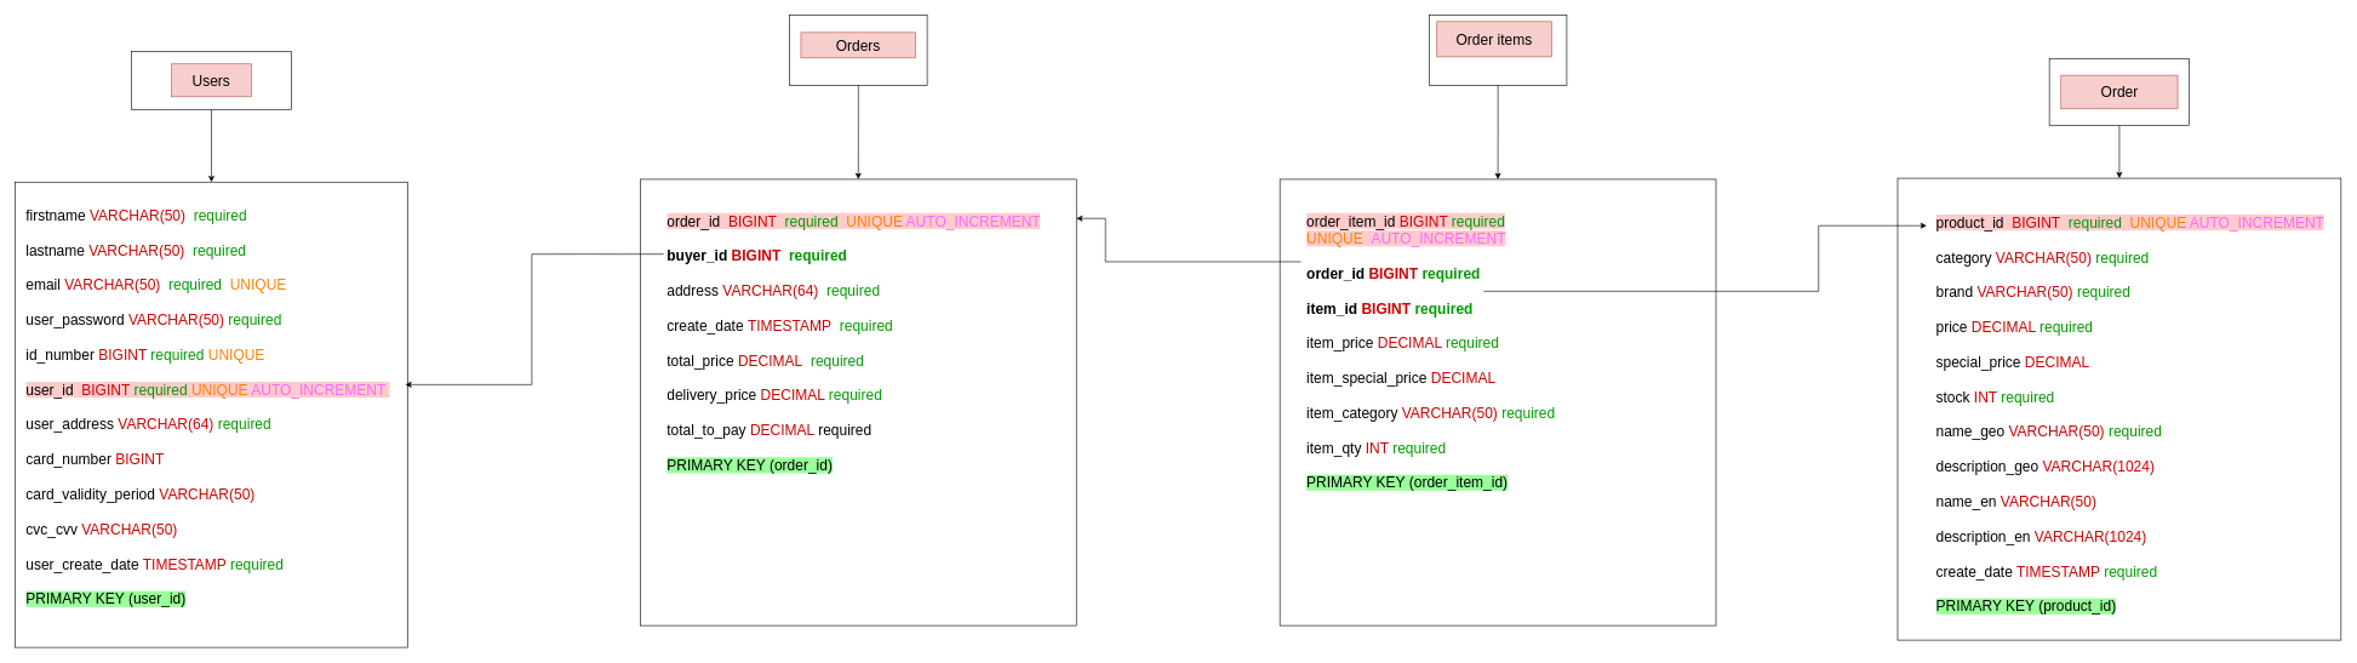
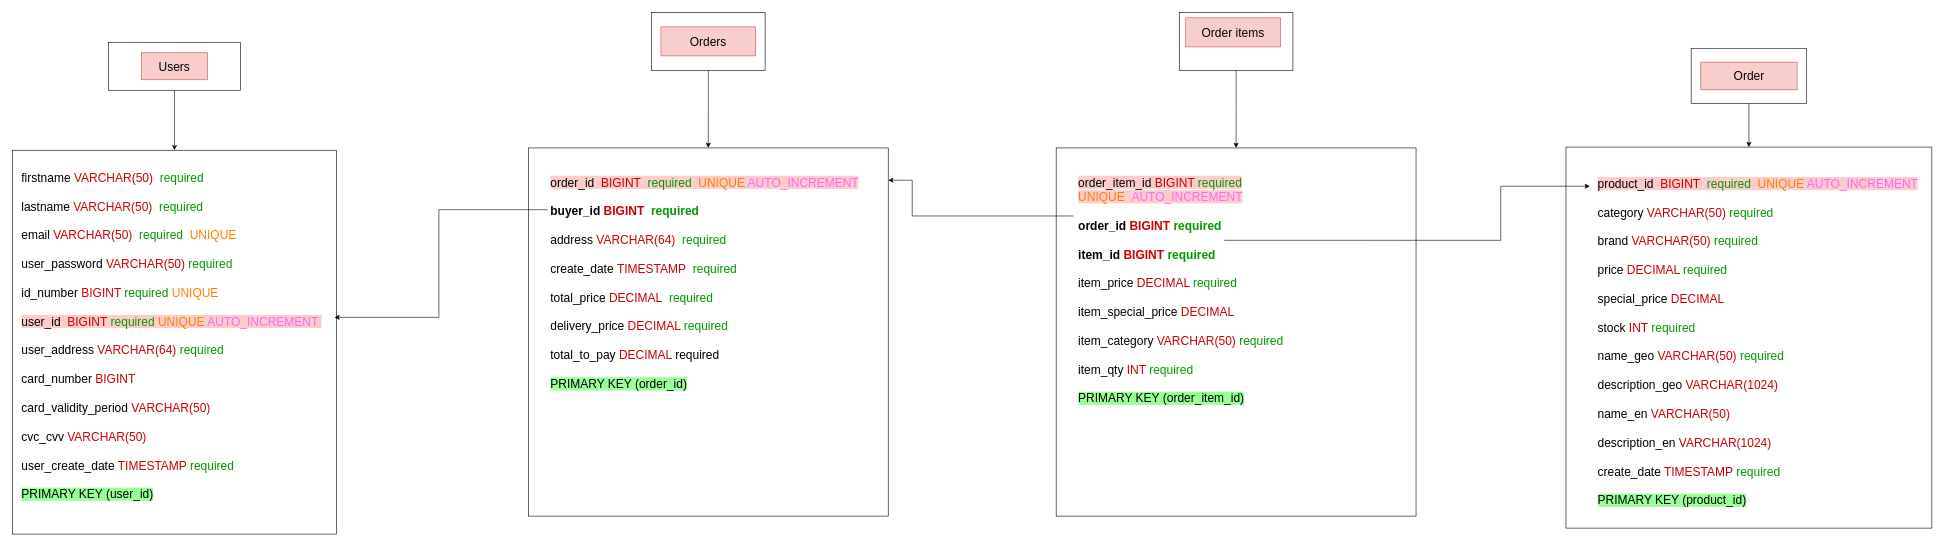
  <mxCell id="0" />
  <mxCell id="1" parent="0" />
  <mxCell id="2" value="" style="group" parent="1" vertex="1" connectable="0"><mxGeometry x="230" y="90" width="170" height="60" as="geometry" /></mxCell>
  <mxCell id="3" value="" style="rounded=0;whiteSpace=wrap;html=1;" parent="2" vertex="1"><mxGeometry x="-50" y="-20" width="220" height="80" as="geometry" /></mxCell>
  <mxCell id="4" value="Users" style="text;html=1;strokeColor=#b85450;fillColor=#f8cecc;align=center;verticalAlign=middle;whiteSpace=wrap;rounded=0;fontSize=20;" parent="2" vertex="1"><mxGeometry x="5" y="-2.5" width="110" height="45" as="geometry" /></mxCell>
  <mxCell id="5" value="" style="rounded=0;whiteSpace=wrap;html=1;" parent="1" vertex="1"><mxGeometry x="20" y="250" width="540" height="640" as="geometry" /></mxCell>
  <mxCell id="6" value="" style="edgeStyle=orthogonalEdgeStyle;rounded=0;orthogonalLoop=1;jettySize=auto;html=1;fontSize=20;" parent="1" source="3" target="5" edge="1"><mxGeometry relative="1" as="geometry" /></mxCell>
  <mxCell id="7" value="&lt;br&gt;firstname&amp;nbsp;&lt;font color=&quot;#cc0000&quot;&gt;VARCHAR(50)&amp;nbsp; &lt;/font&gt;&lt;font color=&quot;#009900&quot;&gt;required&lt;/font&gt;&lt;br&gt;&lt;br&gt;lastname&amp;nbsp;&lt;span style=&quot;color: rgb(204 , 0 , 0)&quot;&gt;VARCHAR(50)&amp;nbsp; &lt;/span&gt;&lt;font color=&quot;#009900&quot;&gt;required&lt;/font&gt;&lt;br&gt;&lt;br&gt;email&amp;nbsp;&lt;span style=&quot;color: rgb(204 , 0 , 0)&quot;&gt;VARCHAR(50)&amp;nbsp; &lt;/span&gt;&lt;font color=&quot;#009900&quot;&gt;required&amp;nbsp; &lt;/font&gt;&lt;font color=&quot;#ff8000&quot;&gt;UNIQUE&lt;/font&gt;&lt;br&gt;&lt;br&gt;user_password&amp;nbsp;&lt;span style=&quot;color: rgb(204 , 0 , 0)&quot;&gt;VARCHAR(50) &lt;/span&gt;&lt;font color=&quot;#009900&quot;&gt;required&lt;/font&gt;&lt;br&gt;&lt;br&gt;id_number&amp;nbsp;&lt;font color=&quot;#cc0000&quot;&gt;BIGINT &lt;/font&gt;&lt;font color=&quot;#009900&quot;&gt;required &lt;/font&gt;&lt;font color=&quot;#ff8000&quot;&gt;UNIQUE&lt;/font&gt;&lt;br&gt;&lt;br&gt;&lt;span style=&quot;background-color: rgb(255 , 204 , 204)&quot;&gt;user_id&amp;nbsp; &lt;font color=&quot;#cc0000&quot;&gt;BIGINT&amp;nbsp;&lt;/font&gt;&lt;font color=&quot;#009900&quot;&gt;required &lt;/font&gt;&lt;font color=&quot;#ff8000&quot;&gt;UNIQUE &lt;/font&gt;&lt;font color=&quot;#ff66ff&quot;&gt;AUTO_INCREMENT&lt;/font&gt;&lt;font color=&quot;#ff8000&quot;&gt;&amp;nbsp;&lt;br&gt;&lt;/font&gt;&lt;/span&gt;&lt;br&gt;user_address &lt;font color=&quot;#cc0000&quot;&gt;VARCHAR(64) &lt;/font&gt;&lt;font color=&quot;#009900&quot;&gt;required&lt;/font&gt;&lt;br&gt;&lt;br&gt;&#09;card_number &lt;font color=&quot;#cc0000&quot;&gt;BIGINT&lt;br&gt;&lt;/font&gt;&lt;br&gt;card_validity_period &lt;font color=&quot;#cc0000&quot;&gt;VARCHAR(50)&lt;br&gt;&lt;/font&gt;&lt;br&gt;cvc_cvv&amp;nbsp;&lt;font color=&quot;#cc0000&quot;&gt;VARCHAR(50)&lt;/font&gt;&lt;br&gt;&lt;br&gt;user_create_date &lt;font color=&quot;#cc0000&quot;&gt;TIMESTAMP &lt;/font&gt;&lt;font color=&quot;#009900&quot;&gt;required&lt;/font&gt;&lt;br&gt;&lt;br&gt;&lt;span style=&quot;background-color: rgb(153 , 255 , 153)&quot;&gt;PRIMARY KEY (user_id)&lt;/span&gt;" style="text;html=1;strokeColor=none;fillColor=none;spacing=5;spacingTop=-20;whiteSpace=wrap;overflow=hidden;rounded=0;fontSize=20;" parent="1" vertex="1"><mxGeometry x="30" y="270" width="520" height="600" as="geometry" /></mxCell>
  <mxCell id="8" value="" style="group" parent="1" vertex="1" connectable="0"><mxGeometry x="880" y="20" width="600" height="840" as="geometry" /></mxCell>
  <mxCell id="9" value="" style="group" parent="8" vertex="1" connectable="0"><mxGeometry x="205.263" width="189.474" height="96.923" as="geometry" /></mxCell>
  <mxCell id="10" value="" style="rounded=0;whiteSpace=wrap;html=1;" parent="9" vertex="1"><mxGeometry width="189.474" height="96.923" as="geometry" /></mxCell>
- <mxCell id="11" value="Orders" style="text;html=1;strokeColor=#b85450;fillColor=#f8cecc;align=center;verticalAlign=middle;whiteSpace=wrap;rounded=0;fontSize=20;" parent="9" vertex="1"><mxGeometry x="15.789" y="24.231" width="157.895" height="35" as="geometry" /></mxCell>
+ <mxCell id="11" value="Orders" style="text;html=1;strokeColor=#b85450;fillColor=#f8cecc;align=center;verticalAlign=middle;whiteSpace=wrap;rounded=0;fontSize=20;" parent="9" vertex="1"><mxGeometry x="15.789" y="24.231" width="157.895" height="48.462" as="geometry" /></mxCell>
  <mxCell id="12" value="" style="rounded=0;whiteSpace=wrap;html=1;" parent="8" vertex="1"><mxGeometry y="226.154" width="600" height="613.846" as="geometry" /></mxCell>
  <mxCell id="13" value="" style="edgeStyle=orthogonalEdgeStyle;rounded=0;orthogonalLoop=1;jettySize=auto;html=1;fontSize=20;" parent="8" source="10" target="12" edge="1"><mxGeometry relative="1" as="geometry" /></mxCell>
  <mxCell id="14" value="&lt;br&gt;&lt;span style=&quot;background-color: rgb(255 , 204 , 204)&quot;&gt;order_id&amp;nbsp;&amp;nbsp;&lt;font color=&quot;#cc0000&quot;&gt;BIGINT&amp;nbsp;&amp;nbsp;&lt;/font&gt;&lt;font color=&quot;#009900&quot;&gt;required&amp;nbsp; &lt;/font&gt;&lt;font color=&quot;#ff8000&quot;&gt;UNIQUE &lt;/font&gt;&lt;font color=&quot;#ff66ff&quot;&gt;AUTO_INCREMENT&lt;/font&gt;&lt;br&gt;&lt;/span&gt;&lt;br&gt;&lt;b&gt;buyer_id&amp;nbsp;&lt;span style=&quot;color: rgb(204 , 0 , 0)&quot;&gt;BIGINT&amp;nbsp;&amp;nbsp;&lt;/span&gt;&lt;font color=&quot;#009900&quot;&gt;required&amp;nbsp;&lt;/font&gt;&lt;br&gt;&lt;/b&gt;&lt;br&gt;address&amp;nbsp;&lt;span style=&quot;color: rgb(204 , 0 , 0)&quot;&gt;VARCHAR(64)&amp;nbsp; &lt;/span&gt;&lt;font color=&quot;#009900&quot;&gt;required&lt;/font&gt;&lt;br&gt;&lt;br&gt;create_date&amp;nbsp;&lt;font color=&quot;#cc0000&quot;&gt;TIMESTAMP&amp;nbsp; &lt;/font&gt;&lt;font color=&quot;#009900&quot;&gt;required&lt;/font&gt;&lt;br&gt;&lt;br&gt;total_price&amp;nbsp;&lt;font color=&quot;#cc0000&quot;&gt;DECIMAL&amp;nbsp; &lt;/font&gt;&lt;font color=&quot;#009900&quot;&gt;required&lt;/font&gt;&lt;br&gt;&lt;br&gt;delivery_price &lt;font color=&quot;#cc0000&quot;&gt;DECIMAL &lt;/font&gt;&lt;font color=&quot;#009900&quot;&gt;required&lt;/font&gt;&lt;br&gt;&lt;br&gt;total_to_pay &lt;font color=&quot;#cc0000&quot;&gt;DECIMAL &lt;/font&gt;required&lt;br&gt;&lt;br&gt;&lt;span style=&quot;background-color: rgb(153 , 255 , 153)&quot;&gt;PRIMARY KEY (order_id)&lt;/span&gt;&lt;font color=&quot;#009900&quot;&gt;&lt;br&gt;&lt;/font&gt;" style="text;html=1;strokeColor=none;fillColor=none;spacing=5;spacingTop=-20;whiteSpace=wrap;overflow=hidden;rounded=0;fontSize=20;" parent="8" vertex="1"><mxGeometry x="31.579" y="258.463" width="552.632" height="500.775" as="geometry" /></mxCell>
  <mxCell id="15" value="" style="group" parent="1" vertex="1" connectable="0"><mxGeometry x="2610" y="80" width="610" height="800" as="geometry" /></mxCell>
  <mxCell id="16" value="" style="group" parent="15" vertex="1" connectable="0"><mxGeometry x="208.684" width="192.632" height="92.308" as="geometry" /></mxCell>
  <mxCell id="17" value="" style="rounded=0;whiteSpace=wrap;html=1;" parent="16" vertex="1"><mxGeometry width="192.632" height="92.308" as="geometry" /></mxCell>
  <mxCell id="18" value="Order" style="text;html=1;strokeColor=#b85450;fillColor=#f8cecc;align=center;verticalAlign=middle;whiteSpace=wrap;rounded=0;fontSize=20;" parent="16" vertex="1"><mxGeometry x="16.053" y="23.077" width="160.526" height="46.154" as="geometry" /></mxCell>
  <mxCell id="19" value="" style="rounded=0;whiteSpace=wrap;html=1;" parent="15" vertex="1"><mxGeometry y="164.706" width="610" height="635.294" as="geometry" /></mxCell>
  <mxCell id="20" value="" style="edgeStyle=orthogonalEdgeStyle;rounded=0;orthogonalLoop=1;jettySize=auto;html=1;fontSize=20;" parent="15" source="17" target="19" edge="1"><mxGeometry relative="1" as="geometry" /></mxCell>
  <mxCell id="21" value="&lt;br&gt;&lt;span style=&quot;background-color: rgb(255 , 204 , 204)&quot;&gt;product_id&amp;nbsp;&amp;nbsp;&lt;font color=&quot;#cc0000&quot;&gt;BIGINT&amp;nbsp;&amp;nbsp;&lt;/font&gt;&lt;font color=&quot;#009900&quot;&gt;required&amp;nbsp; &lt;/font&gt;&lt;font color=&quot;#ff8000&quot;&gt;UNIQUE &lt;/font&gt;&lt;font color=&quot;#ff66ff&quot;&gt;AUTO_INCREMENT&lt;/font&gt;&lt;br&gt;&lt;/span&gt;&lt;br&gt;category&amp;nbsp;&lt;span style=&quot;color: rgb(204 , 0 , 0)&quot;&gt;VARCHAR(50) &lt;/span&gt;&lt;font color=&quot;#009900&quot;&gt;required&lt;/font&gt;&lt;br&gt;&lt;br&gt;brand &lt;font color=&quot;#cc0000&quot;&gt;VARCHAR(50) &lt;/font&gt;&lt;font color=&quot;#009900&quot;&gt;required&lt;/font&gt;&lt;br&gt;&lt;br&gt;price&amp;nbsp;&lt;font color=&quot;#cc0000&quot;&gt;DECIMAL &lt;/font&gt;&lt;font color=&quot;#009900&quot;&gt;required&lt;/font&gt;&lt;br&gt;&lt;br&gt;special_price&amp;nbsp;&lt;span style=&quot;color: rgb(204 , 0 , 0)&quot;&gt;DECIMAL&lt;/span&gt;&lt;br&gt;&lt;br&gt;stock&amp;nbsp;&lt;font color=&quot;#cc0000&quot;&gt;INT &lt;/font&gt;&lt;font color=&quot;#009900&quot;&gt;required&lt;/font&gt;&lt;br&gt;&lt;br&gt;name_geo&amp;nbsp;&lt;span style=&quot;color: rgb(204 , 0 , 0)&quot;&gt;VARCHAR(50) &lt;/span&gt;&lt;font color=&quot;#009900&quot;&gt;required&lt;/font&gt;&lt;br&gt;&lt;br&gt;description_geo&amp;nbsp;&lt;span style=&quot;color: rgb(204 , 0 , 0)&quot;&gt;VARCHAR(1024)&lt;/span&gt;&lt;br&gt;&lt;br&gt;name_en&amp;nbsp;&lt;span style=&quot;color: rgb(204 , 0 , 0)&quot;&gt;VARCHAR(50)&lt;/span&gt;&lt;br&gt;&lt;br&gt;description_en&amp;nbsp;&lt;font color=&quot;#cc0000&quot;&gt;VARCHAR(1024)&lt;/font&gt;&lt;br&gt;&lt;br&gt;create_date &lt;font color=&quot;#cc0000&quot;&gt;TIMESTAMP &lt;/font&gt;&lt;font color=&quot;#009900&quot;&gt;required&lt;/font&gt;&lt;br&gt;&lt;br&gt;&lt;span style=&quot;background-color: rgb(153 , 255 , 153)&quot;&gt;PRIMARY KEY (product_id)&lt;/span&gt;&lt;span style=&quot;color: rgb(204 , 0 , 0)&quot;&gt;&lt;br&gt;&lt;/span&gt;" style="text;html=1;strokeColor=none;fillColor=none;spacing=5;spacingTop=-20;whiteSpace=wrap;overflow=hidden;rounded=0;fontSize=20;" parent="15" vertex="1"><mxGeometry x="48.16" y="200" width="551.84" height="576.47" as="geometry" /></mxCell>
  <mxCell id="22" value="" style="group" vertex="1" connectable="0" parent="1"><mxGeometry x="1760" y="20" width="600" height="840" as="geometry" /></mxCell>
  <mxCell id="23" value="" style="group" vertex="1" connectable="0" parent="22"><mxGeometry x="205.263" width="189.474" height="96.923" as="geometry" /></mxCell>
  <mxCell id="24" value="" style="rounded=0;whiteSpace=wrap;html=1;" vertex="1" parent="23"><mxGeometry width="189.474" height="96.923" as="geometry" /></mxCell>
  <mxCell id="25" value="Order items" style="text;html=1;strokeColor=#b85450;fillColor=#f8cecc;align=center;verticalAlign=middle;whiteSpace=wrap;rounded=0;fontSize=20;" vertex="1" parent="23"><mxGeometry x="10.789" y="9.231" width="157.895" height="48.462" as="geometry" /></mxCell>
  <mxCell id="26" value="" style="rounded=0;whiteSpace=wrap;html=1;" vertex="1" parent="22"><mxGeometry y="226.154" width="600" height="613.846" as="geometry" /></mxCell>
  <mxCell id="27" value="" style="edgeStyle=orthogonalEdgeStyle;rounded=0;orthogonalLoop=1;jettySize=auto;html=1;fontSize=20;" edge="1" parent="22" source="24" target="26"><mxGeometry relative="1" as="geometry" /></mxCell>
  <mxCell id="28" value="&lt;br&gt;&lt;span style=&quot;background-color: rgb(255 , 204 , 204)&quot;&gt;order_item_id &lt;font color=&quot;#cc0000&quot;&gt;BIGINT &lt;/font&gt;&lt;font color=&quot;#009900&quot;&gt;required &lt;/font&gt;&lt;font color=&quot;#ff8000&quot;&gt;UNIQUE&amp;nbsp;&amp;nbsp;&lt;/font&gt;&lt;font color=&quot;#ff66ff&quot;&gt;AUTO_INCREMENT&lt;/font&gt;&lt;br&gt;&lt;/span&gt;&lt;br&gt;&lt;b&gt;order_id &lt;font color=&quot;#cc0000&quot;&gt;BIGINT&lt;/font&gt; &lt;font color=&quot;#009900&quot;&gt;required&lt;/font&gt;&lt;br&gt;&lt;/b&gt;&lt;br&gt;&lt;b&gt;item_id &lt;font color=&quot;#cc0000&quot;&gt;BIGINT&lt;/font&gt; &lt;font color=&quot;#009900&quot;&gt;required&lt;/font&gt;&lt;br&gt;&lt;/b&gt;&lt;br&gt;item_price &lt;font color=&quot;#cc0000&quot;&gt;DECIMAL&lt;/font&gt; &lt;font color=&quot;#009900&quot;&gt;required&lt;/font&gt;&lt;br&gt;&lt;br&gt;item_special_price &lt;font color=&quot;#cc0000&quot;&gt;DECIMAL&lt;/font&gt;&lt;br&gt;&lt;br&gt;item_category &lt;font color=&quot;#cc0000&quot;&gt;VARCHAR(50)&lt;/font&gt; &lt;font color=&quot;#009900&quot;&gt;required&lt;/font&gt;&lt;br&gt;&lt;br&gt;item_qty&lt;font color=&quot;#009900&quot;&gt; &lt;/font&gt;&lt;font color=&quot;#cc0000&quot;&gt;INT &lt;/font&gt;&lt;font color=&quot;#009900&quot;&gt;required&lt;br&gt;&lt;br&gt;&lt;/font&gt;&lt;span style=&quot;background-color: rgb(153 , 255 , 153)&quot;&gt;PRIMARY KEY (order_item_id)&lt;/span&gt;&lt;font color=&quot;#009900&quot;&gt;&lt;br&gt;&lt;/font&gt;" style="text;html=1;strokeColor=none;fillColor=none;spacing=5;spacingTop=-20;whiteSpace=wrap;overflow=hidden;rounded=0;fontSize=20;" vertex="1" parent="22"><mxGeometry x="31.579" y="258.463" width="552.632" height="500.775" as="geometry" /></mxCell>
  <mxCell id="29" style="edgeStyle=orthogonalEdgeStyle;rounded=0;orthogonalLoop=1;jettySize=auto;html=1;entryX=1.013;entryY=0.431;entryDx=0;entryDy=0;entryPerimeter=0;fontColor=#009900;exitX=0.001;exitY=0.141;exitDx=0;exitDy=0;exitPerimeter=0;" edge="1" parent="1" source="14" target="7"><mxGeometry relative="1" as="geometry"><mxPoint x="880" y="350" as="sourcePoint" /></mxGeometry></mxCell>
  <mxCell id="30" style="edgeStyle=orthogonalEdgeStyle;rounded=0;orthogonalLoop=1;jettySize=auto;html=1;fontColor=#009900;exitX=-0.005;exitY=0.162;exitDx=0;exitDy=0;exitPerimeter=0;" edge="1" parent="1" source="28"><mxGeometry relative="1" as="geometry"><mxPoint x="1480" y="300" as="targetPoint" /><mxPoint x="1750" y="360" as="sourcePoint" /><Array as="points"><mxPoint x="1520" y="360" /><mxPoint x="1520" y="300" /></Array></mxGeometry></mxCell>
  <mxCell id="31" style="edgeStyle=orthogonalEdgeStyle;rounded=0;orthogonalLoop=1;jettySize=auto;html=1;entryX=-0.015;entryY=0.052;entryDx=0;entryDy=0;entryPerimeter=0;fontColor=#009900;exitX=0.45;exitY=0.243;exitDx=0;exitDy=0;exitPerimeter=0;" edge="1" parent="1" source="28" target="21"><mxGeometry relative="1" as="geometry" /></mxCell>
